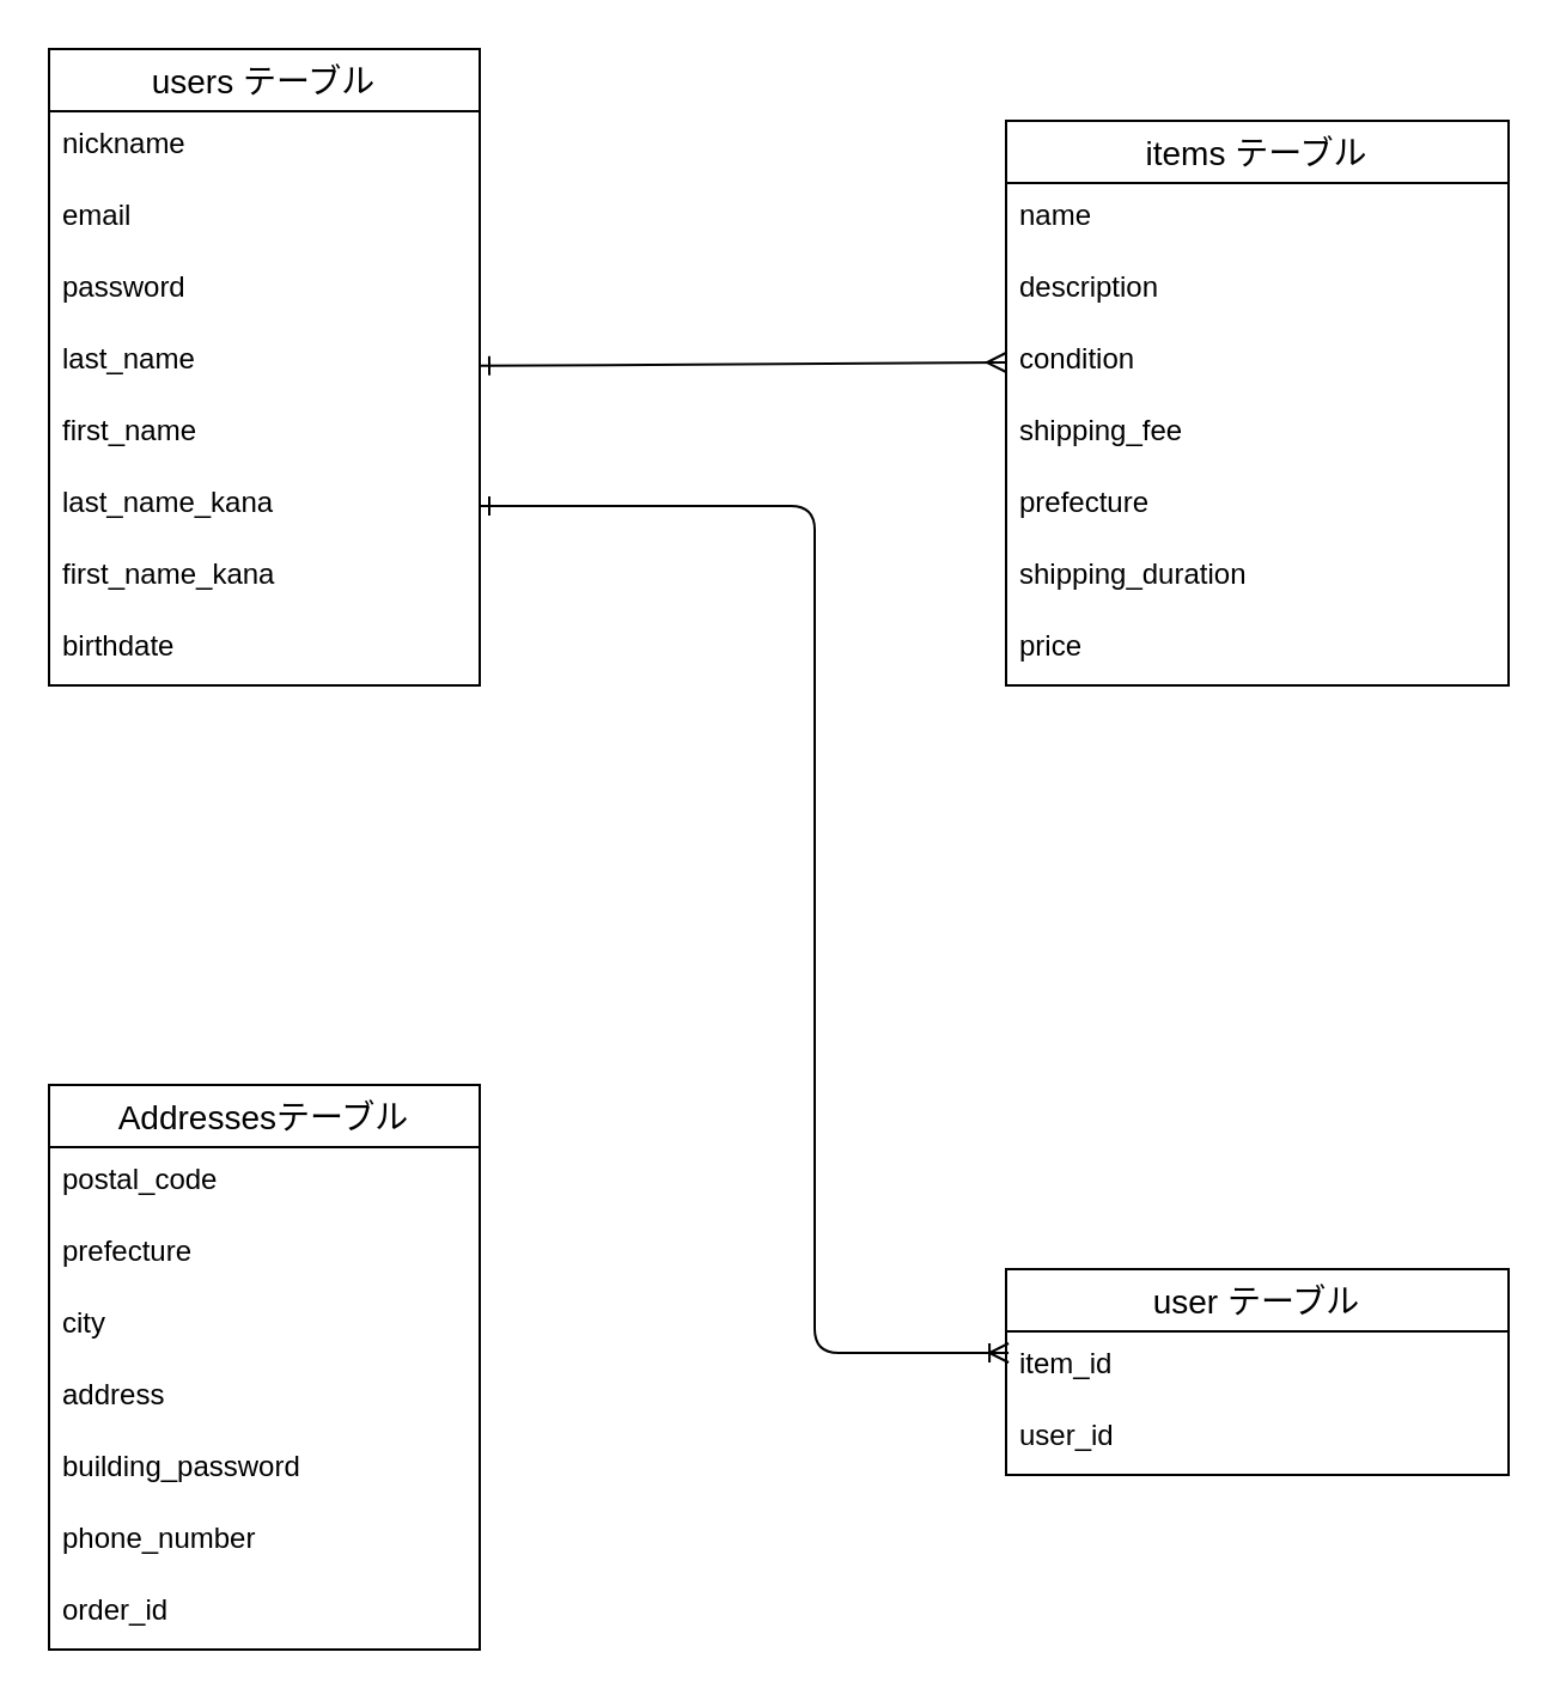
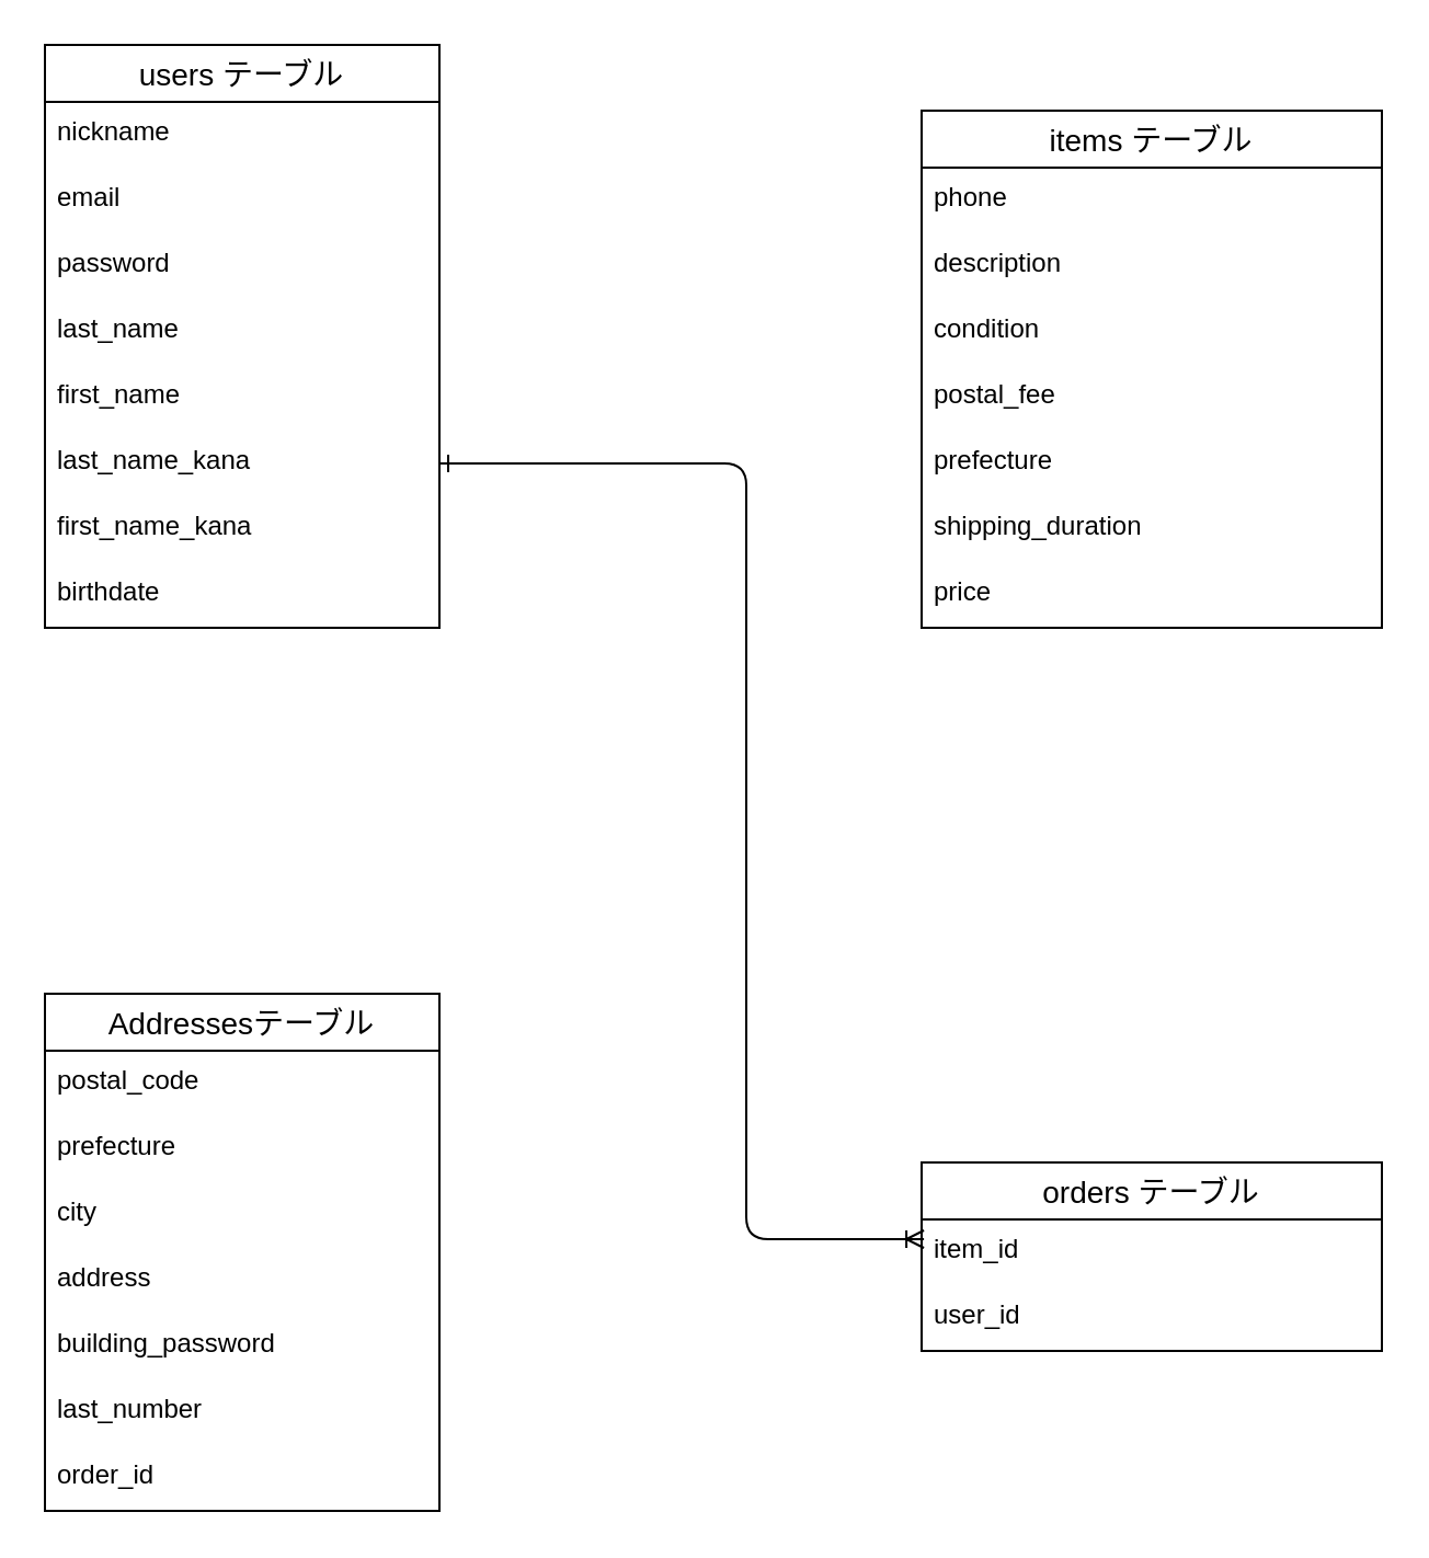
  <mxCell id="0" />
  <mxCell id="1" parent="0" />
  <mxCell id="2" value="users テーブル" style="swimlane;fontStyle=0;childLayout=stackLayout;horizontal=1;startSize=26;horizontalStack=0;resizeParent=1;resizeParentMax=0;resizeLast=0;collapsible=1;marginBottom=0;align=center;fontSize=14;sketch=0;hachureGap=4;jiggle=2;curveFitting=1;fontFamily=Helvetica;" parent="1" vertex="1"><mxGeometry x="20" y="20" width="180" height="266" as="geometry" /></mxCell>
  <mxCell id="3" value="nickname" style="text;strokeColor=none;fillColor=none;spacingLeft=4;spacingRight=4;overflow=hidden;rotatable=0;points=[[0,0.5],[1,0.5]];portConstraint=eastwest;fontSize=12;sketch=0;hachureGap=4;jiggle=2;curveFitting=1;fontFamily=Helvetica;" parent="2" vertex="1"><mxGeometry y="26" width="180" height="30" as="geometry" /></mxCell>
  <mxCell id="4" value="email" style="text;strokeColor=none;fillColor=none;spacingLeft=4;spacingRight=4;overflow=hidden;rotatable=0;points=[[0,0.5],[1,0.5]];portConstraint=eastwest;fontSize=12;sketch=0;hachureGap=4;jiggle=2;curveFitting=1;fontFamily=Helvetica;" parent="2" vertex="1"><mxGeometry y="56" width="180" height="30" as="geometry" /></mxCell>
  <mxCell id="5" value="password" style="text;strokeColor=none;fillColor=none;spacingLeft=4;spacingRight=4;overflow=hidden;rotatable=0;points=[[0,0.5],[1,0.5]];portConstraint=eastwest;fontSize=12;sketch=0;hachureGap=4;jiggle=2;curveFitting=1;fontFamily=Helvetica;" parent="2" vertex="1"><mxGeometry y="86" width="180" height="30" as="geometry" /></mxCell>
  <mxCell id="6" value="last_name " style="text;strokeColor=none;fillColor=none;spacingLeft=4;spacingRight=4;overflow=hidden;rotatable=0;points=[[0,0.5],[1,0.5]];portConstraint=eastwest;fontSize=12;sketch=0;hachureGap=4;jiggle=2;curveFitting=1;fontFamily=Helvetica;" parent="2" vertex="1"><mxGeometry y="116" width="180" height="30" as="geometry" /></mxCell>
  <mxCell id="7" value="first_name" style="text;strokeColor=none;fillColor=none;spacingLeft=4;spacingRight=4;overflow=hidden;rotatable=0;points=[[0,0.5],[1,0.5]];portConstraint=eastwest;fontSize=12;sketch=0;hachureGap=4;jiggle=2;curveFitting=1;fontFamily=Helvetica;" vertex="1" parent="2"><mxGeometry y="146" width="180" height="30" as="geometry" /></mxCell>
  <mxCell id="8" value="last_name_kana" style="text;strokeColor=none;fillColor=none;spacingLeft=4;spacingRight=4;overflow=hidden;rotatable=0;points=[[0,0.5],[1,0.5]];portConstraint=eastwest;fontSize=12;sketch=0;hachureGap=4;jiggle=2;curveFitting=1;fontFamily=Helvetica;" parent="2" vertex="1"><mxGeometry y="176" width="180" height="30" as="geometry" /></mxCell>
  <mxCell id="9" value="first_name_kana " style="text;strokeColor=none;fillColor=none;spacingLeft=4;spacingRight=4;overflow=hidden;rotatable=0;points=[[0,0.5],[1,0.5]];portConstraint=eastwest;fontSize=12;sketch=0;hachureGap=4;jiggle=2;curveFitting=1;fontFamily=Helvetica;" vertex="1" parent="2"><mxGeometry y="206" width="180" height="30" as="geometry" /></mxCell>
  <mxCell id="10" value="birthdate" style="text;strokeColor=none;fillColor=none;spacingLeft=4;spacingRight=4;overflow=hidden;rotatable=0;points=[[0,0.5],[1,0.5]];portConstraint=eastwest;fontSize=12;sketch=0;hachureGap=4;jiggle=2;curveFitting=1;fontFamily=Helvetica;" parent="2" vertex="1"><mxGeometry y="236" width="180" height="30" as="geometry" /></mxCell>
  <mxCell id="11" value="items テーブル" style="swimlane;fontStyle=0;childLayout=stackLayout;horizontal=1;startSize=26;horizontalStack=0;resizeParent=1;resizeParentMax=0;resizeLast=0;collapsible=1;marginBottom=0;align=center;fontSize=14;sketch=0;hachureGap=4;jiggle=2;curveFitting=1;fontFamily=Helvetica;" parent="1" vertex="1"><mxGeometry x="420" y="50" width="210" height="236" as="geometry" /></mxCell>
- <mxCell id="12" value="name" style="text;strokeColor=none;fillColor=none;spacingLeft=4;spacingRight=4;overflow=hidden;rotatable=0;points=[[0,0.5],[1,0.5]];portConstraint=eastwest;fontSize=12;sketch=0;hachureGap=4;jiggle=2;curveFitting=1;fontFamily=Helvetica;" parent="11" vertex="1"><mxGeometry y="26" width="210" height="30" as="geometry" /></mxCell>
+ <mxCell id="12" value="phone" style="text;strokeColor=none;fillColor=none;spacingLeft=4;spacingRight=4;overflow=hidden;rotatable=0;points=[[0,0.5],[1,0.5]];portConstraint=eastwest;fontSize=12;sketch=0;hachureGap=4;jiggle=2;curveFitting=1;fontFamily=Helvetica;" parent="11" vertex="1"><mxGeometry y="26" width="210" height="30" as="geometry" /></mxCell>
  <mxCell id="13" value="description" style="text;strokeColor=none;fillColor=none;spacingLeft=4;spacingRight=4;overflow=hidden;rotatable=0;points=[[0,0.5],[1,0.5]];portConstraint=eastwest;fontSize=12;sketch=0;hachureGap=4;jiggle=2;curveFitting=1;fontFamily=Helvetica;" parent="11" vertex="1"><mxGeometry y="56" width="210" height="30" as="geometry" /></mxCell>
  <mxCell id="14" value="condition" style="text;strokeColor=none;fillColor=none;spacingLeft=4;spacingRight=4;overflow=hidden;rotatable=0;points=[[0,0.5],[1,0.5]];portConstraint=eastwest;fontSize=12;sketch=0;hachureGap=4;jiggle=2;curveFitting=1;fontFamily=Helvetica;" parent="11" vertex="1"><mxGeometry y="86" width="210" height="30" as="geometry" /></mxCell>
- <mxCell id="15" value="shipping_fee" style="text;strokeColor=none;fillColor=none;spacingLeft=4;spacingRight=4;overflow=hidden;rotatable=0;points=[[0,0.5],[1,0.5]];portConstraint=eastwest;fontSize=12;sketch=0;hachureGap=4;jiggle=2;curveFitting=1;fontFamily=Helvetica;" parent="11" vertex="1"><mxGeometry y="116" width="210" height="30" as="geometry" /></mxCell>
+ <mxCell id="15" value="postal_fee" style="text;strokeColor=none;fillColor=none;spacingLeft=4;spacingRight=4;overflow=hidden;rotatable=0;points=[[0,0.5],[1,0.5]];portConstraint=eastwest;fontSize=12;sketch=0;hachureGap=4;jiggle=2;curveFitting=1;fontFamily=Helvetica;" parent="11" vertex="1"><mxGeometry y="116" width="210" height="30" as="geometry" /></mxCell>
  <mxCell id="16" value="prefecture" style="text;strokeColor=none;fillColor=none;spacingLeft=4;spacingRight=4;overflow=hidden;rotatable=0;points=[[0,0.5],[1,0.5]];portConstraint=eastwest;fontSize=12;sketch=0;hachureGap=4;jiggle=2;curveFitting=1;fontFamily=Helvetica;" parent="11" vertex="1"><mxGeometry y="146" width="210" height="30" as="geometry" /></mxCell>
  <mxCell id="17" value="shipping_duration" style="text;strokeColor=none;fillColor=none;spacingLeft=4;spacingRight=4;overflow=hidden;rotatable=0;points=[[0,0.5],[1,0.5]];portConstraint=eastwest;fontSize=12;sketch=0;hachureGap=4;jiggle=2;curveFitting=1;fontFamily=Helvetica;" parent="11" vertex="1"><mxGeometry y="176" width="210" height="30" as="geometry" /></mxCell>
  <mxCell id="18" value="price" style="text;strokeColor=none;fillColor=none;spacingLeft=4;spacingRight=4;overflow=hidden;rotatable=0;points=[[0,0.5],[1,0.5]];portConstraint=eastwest;fontSize=12;sketch=0;hachureGap=4;jiggle=2;curveFitting=1;fontFamily=Helvetica;" parent="11" vertex="1"><mxGeometry y="206" width="210" height="30" as="geometry" /></mxCell>
- <mxCell id="19" value="user テーブル" style="swimlane;fontStyle=0;childLayout=stackLayout;horizontal=1;startSize=26;horizontalStack=0;resizeParent=1;resizeParentMax=0;resizeLast=0;collapsible=1;marginBottom=0;align=center;fontSize=14;sketch=0;hachureGap=4;jiggle=2;curveFitting=1;fontFamily=Helvetica;" parent="1" vertex="1"><mxGeometry x="420" y="530" width="210" height="86" as="geometry" /></mxCell>
+ <mxCell id="19" value="orders テーブル" style="swimlane;fontStyle=0;childLayout=stackLayout;horizontal=1;startSize=26;horizontalStack=0;resizeParent=1;resizeParentMax=0;resizeLast=0;collapsible=1;marginBottom=0;align=center;fontSize=14;sketch=0;hachureGap=4;jiggle=2;curveFitting=1;fontFamily=Helvetica;" parent="1" vertex="1"><mxGeometry x="420" y="530" width="210" height="86" as="geometry" /></mxCell>
  <mxCell id="20" value="item_id" style="text;strokeColor=none;fillColor=none;spacingLeft=4;spacingRight=4;overflow=hidden;rotatable=0;points=[[0,0.5],[1,0.5]];portConstraint=eastwest;fontSize=12;sketch=0;hachureGap=4;jiggle=2;curveFitting=1;fontFamily=Helvetica;" parent="19" vertex="1"><mxGeometry y="26" width="210" height="30" as="geometry" /></mxCell>
  <mxCell id="21" value="user_id" style="text;strokeColor=none;fillColor=none;spacingLeft=4;spacingRight=4;overflow=hidden;rotatable=0;points=[[0,0.5],[1,0.5]];portConstraint=eastwest;fontSize=12;sketch=0;hachureGap=4;jiggle=2;curveFitting=1;fontFamily=Helvetica;" parent="19" vertex="1"><mxGeometry y="56" width="210" height="30" as="geometry" /></mxCell>
- <mxCell id="22" style="edgeStyle=none;hachureGap=4;html=1;fontFamily=Helvetica;fontSize=16;endArrow=ERone;endFill=0;startArrow=ERmany;startFill=0;exitX=0;exitY=0.5;exitDx=0;exitDy=0;" parent="1" target="2" edge="1" source="14"><mxGeometry relative="1" as="geometry"><mxPoint x="310" y="153" as="sourcePoint" /></mxGeometry></mxCell>
  <mxCell id="23" style="edgeStyle=none;hachureGap=4;html=1;fontFamily=Helvetica;fontSize=16;endArrow=ERone;endFill=0;exitX=0.005;exitY=0.3;exitDx=0;exitDy=0;exitPerimeter=0;startArrow=ERoneToMany;startFill=0;entryX=1;entryY=0.5;entryDx=0;entryDy=0;" edge="1" parent="1" target="8"><mxGeometry relative="1" as="geometry"><mxPoint x="421.05" y="565" as="sourcePoint" /><mxPoint x="200" y="565" as="targetPoint" /><Array as="points"><mxPoint x="340" y="565" /><mxPoint x="340" y="211" /></Array></mxGeometry></mxCell>
  <mxCell id="24" value="Addressesテーブル" style="swimlane;fontStyle=0;childLayout=stackLayout;horizontal=1;startSize=26;horizontalStack=0;resizeParent=1;resizeParentMax=0;resizeLast=0;collapsible=1;marginBottom=0;align=center;fontSize=14;sketch=0;hachureGap=4;jiggle=2;curveFitting=1;fontFamily=Helvetica;" vertex="1" parent="1"><mxGeometry x="20" y="453" width="180" height="236" as="geometry" /></mxCell>
  <mxCell id="25" value="postal_code" style="text;strokeColor=none;fillColor=none;spacingLeft=4;spacingRight=4;overflow=hidden;rotatable=0;points=[[0,0.5],[1,0.5]];portConstraint=eastwest;fontSize=12;sketch=0;hachureGap=4;jiggle=2;curveFitting=1;fontFamily=Helvetica;" vertex="1" parent="24"><mxGeometry y="26" width="180" height="30" as="geometry" /></mxCell>
  <mxCell id="26" value="prefecture" style="text;strokeColor=none;fillColor=none;spacingLeft=4;spacingRight=4;overflow=hidden;rotatable=0;points=[[0,0.5],[1,0.5]];portConstraint=eastwest;fontSize=12;sketch=0;hachureGap=4;jiggle=2;curveFitting=1;fontFamily=Helvetica;" vertex="1" parent="24"><mxGeometry y="56" width="180" height="30" as="geometry" /></mxCell>
  <mxCell id="27" value="city" style="text;strokeColor=none;fillColor=none;spacingLeft=4;spacingRight=4;overflow=hidden;rotatable=0;points=[[0,0.5],[1,0.5]];portConstraint=eastwest;fontSize=12;sketch=0;hachureGap=4;jiggle=2;curveFitting=1;fontFamily=Helvetica;" vertex="1" parent="24"><mxGeometry y="86" width="180" height="30" as="geometry" /></mxCell>
  <mxCell id="28" value="address" style="text;strokeColor=none;fillColor=none;spacingLeft=4;spacingRight=4;overflow=hidden;rotatable=0;points=[[0,0.5],[1,0.5]];portConstraint=eastwest;fontSize=12;sketch=0;hachureGap=4;jiggle=2;curveFitting=1;fontFamily=Helvetica;" vertex="1" parent="24"><mxGeometry y="116" width="180" height="30" as="geometry" /></mxCell>
  <mxCell id="29" value="building_password" style="text;strokeColor=none;fillColor=none;spacingLeft=4;spacingRight=4;overflow=hidden;rotatable=0;points=[[0,0.5],[1,0.5]];portConstraint=eastwest;fontSize=12;sketch=0;hachureGap=4;jiggle=2;curveFitting=1;fontFamily=Helvetica;" vertex="1" parent="24"><mxGeometry y="146" width="180" height="30" as="geometry" /></mxCell>
- <mxCell id="30" value="phone_number" style="text;strokeColor=none;fillColor=none;spacingLeft=4;spacingRight=4;overflow=hidden;rotatable=0;points=[[0,0.5],[1,0.5]];portConstraint=eastwest;fontSize=12;sketch=0;hachureGap=4;jiggle=2;curveFitting=1;fontFamily=Helvetica;" vertex="1" parent="24"><mxGeometry y="176" width="180" height="30" as="geometry" /></mxCell>
+ <mxCell id="30" value="last_number" style="text;strokeColor=none;fillColor=none;spacingLeft=4;spacingRight=4;overflow=hidden;rotatable=0;points=[[0,0.5],[1,0.5]];portConstraint=eastwest;fontSize=12;sketch=0;hachureGap=4;jiggle=2;curveFitting=1;fontFamily=Helvetica;" vertex="1" parent="24"><mxGeometry y="176" width="180" height="30" as="geometry" /></mxCell>
  <mxCell id="31" value="order_id" style="text;strokeColor=none;fillColor=none;spacingLeft=4;spacingRight=4;overflow=hidden;rotatable=0;points=[[0,0.5],[1,0.5]];portConstraint=eastwest;fontSize=12;hachureGap=4;fontFamily=Helvetica;" vertex="1" parent="24"><mxGeometry y="206" width="180" height="30" as="geometry" /></mxCell>
